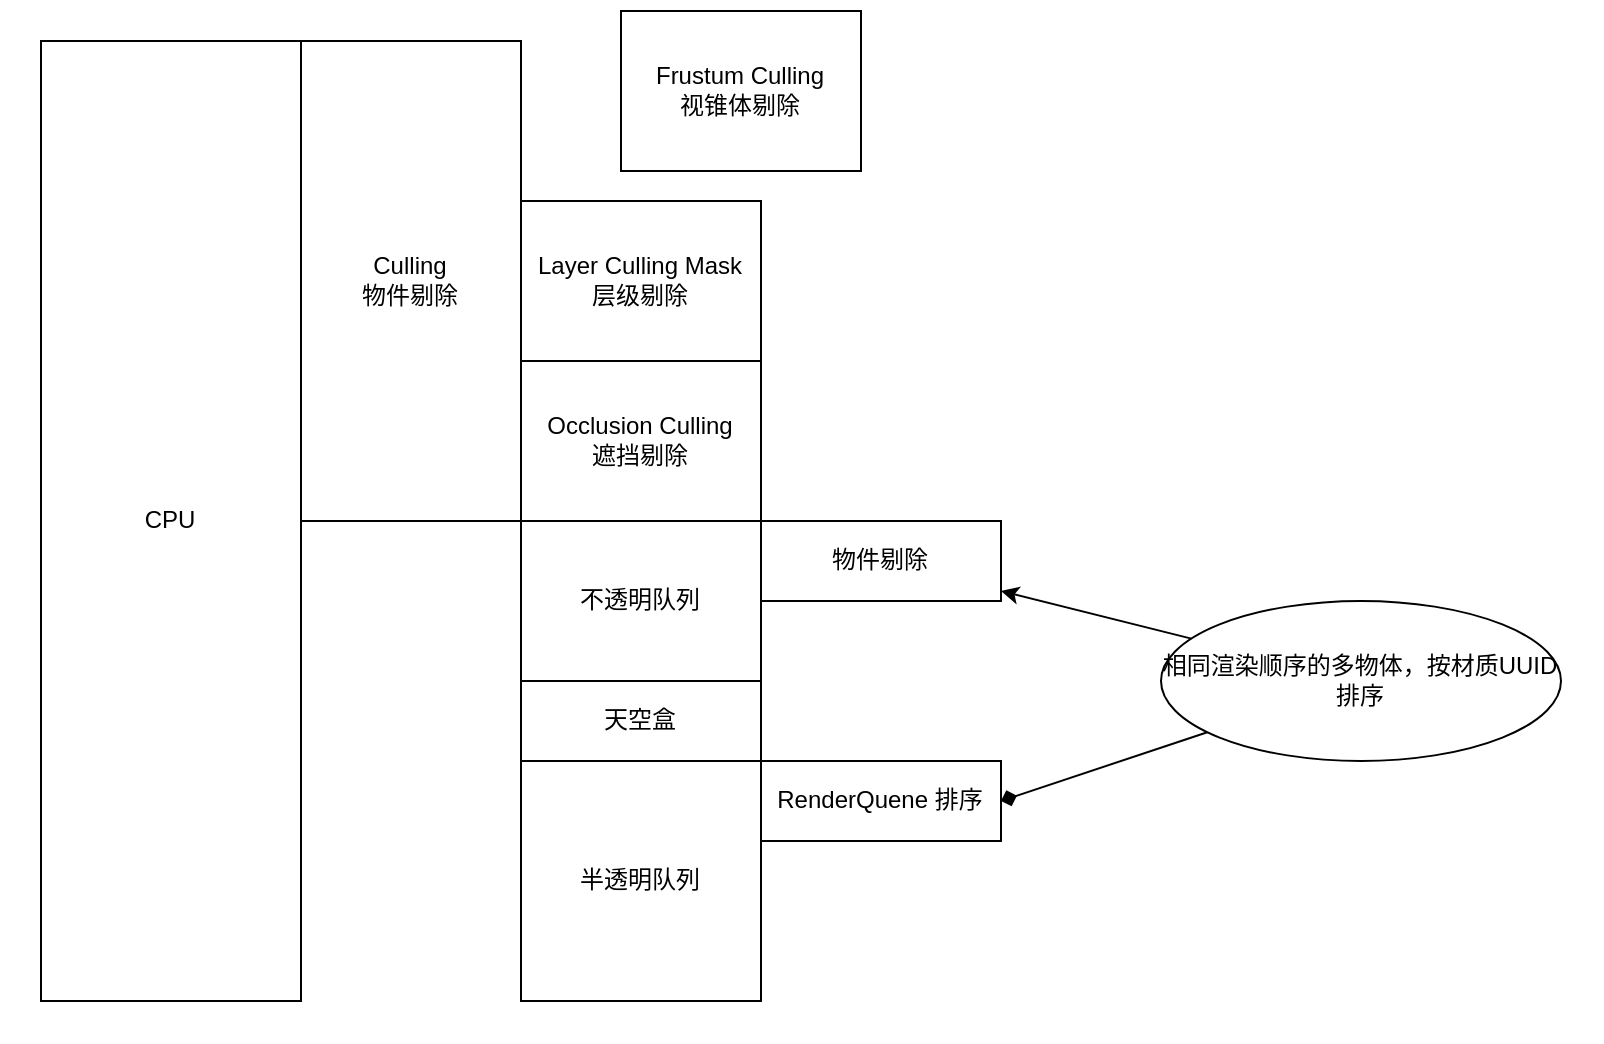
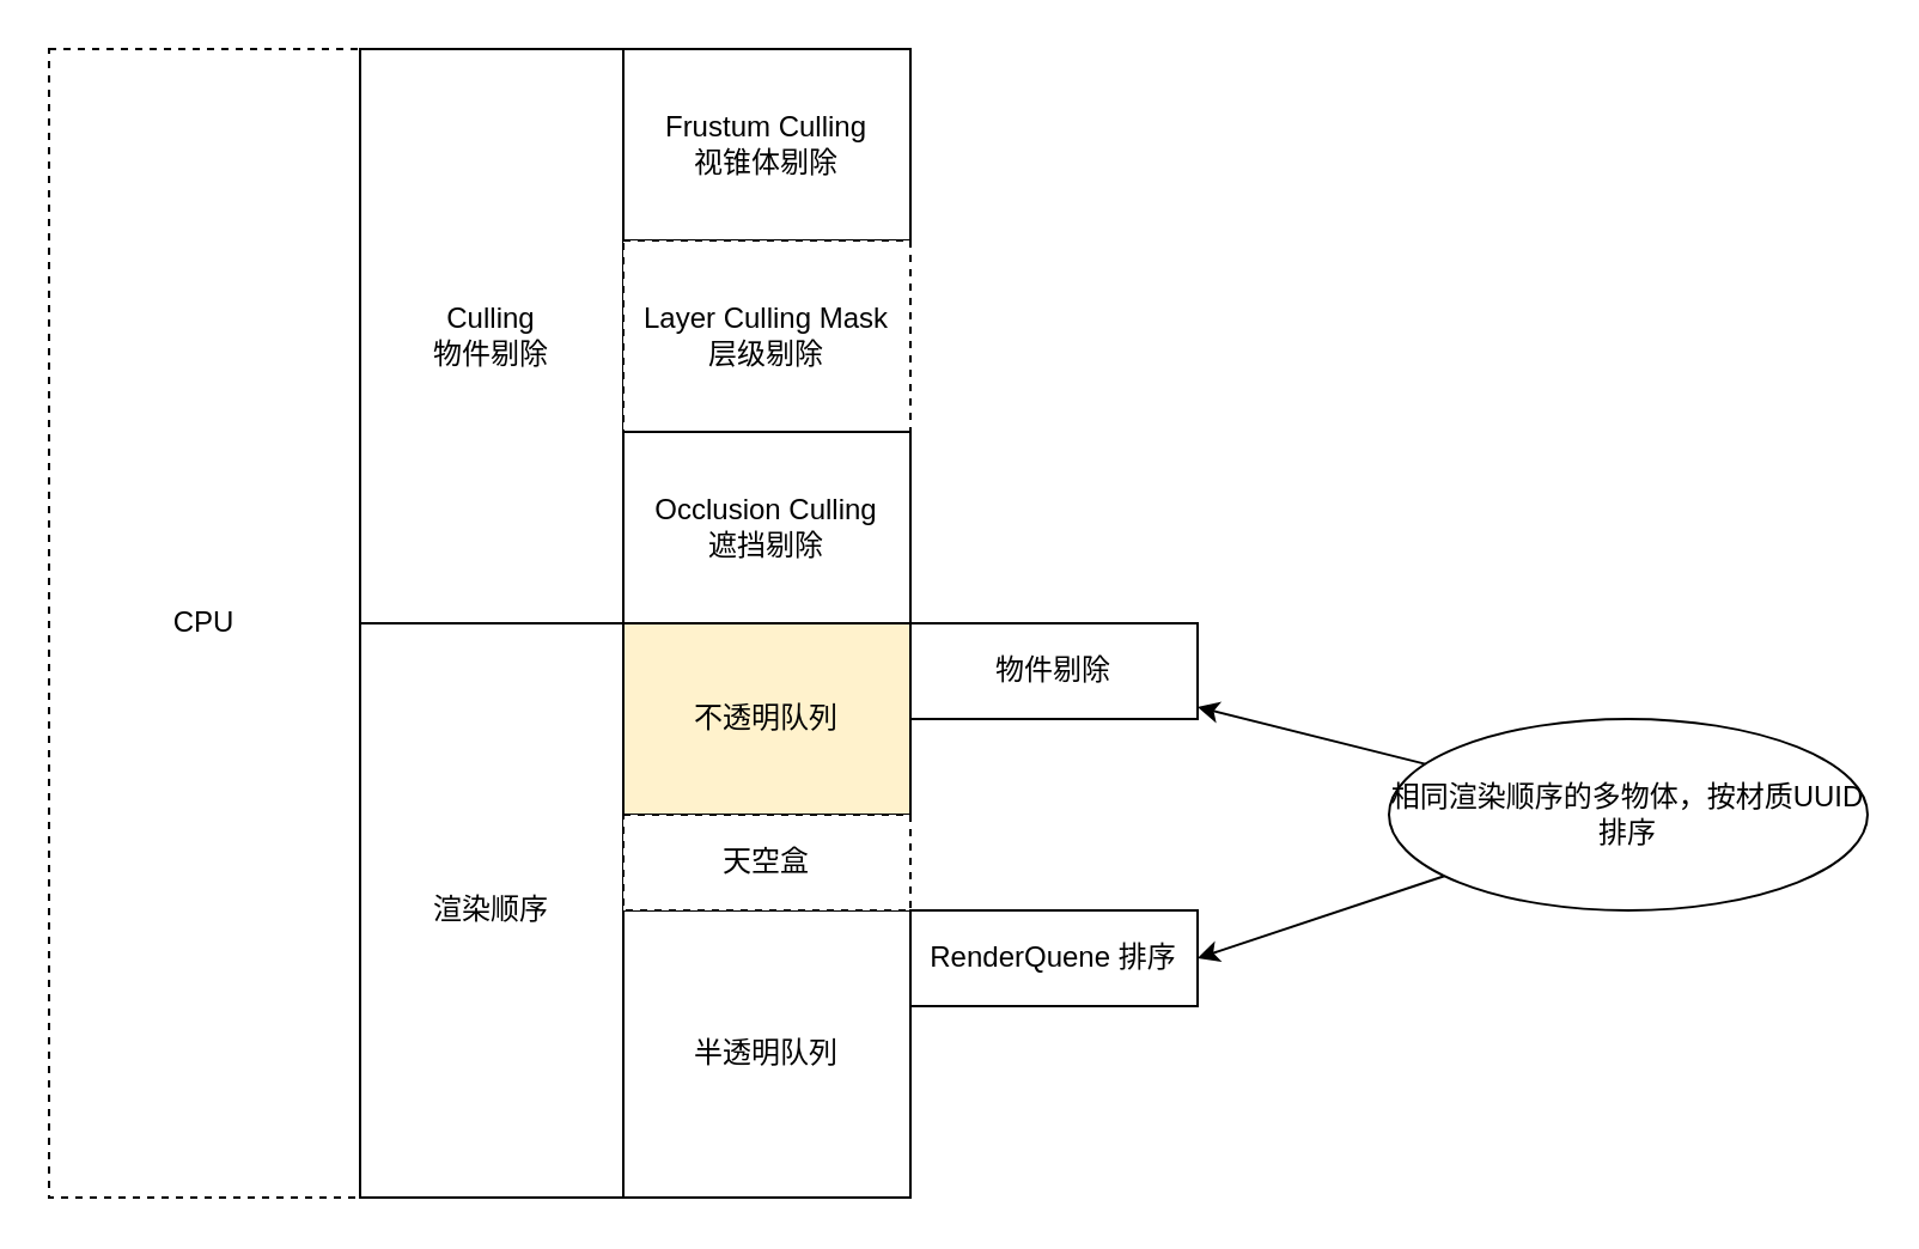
  <mxCell id="0" />
  <mxCell id="1" parent="0" />
- <mxCell id="2" value="CPU" style="rounded=0;whiteSpace=wrap;html=1;" parent="1" vertex="1"><mxGeometry x="20" y="20" width="130" height="480" as="geometry" /></mxCell>
+ <mxCell id="2" value="CPU" style="rounded=0;whiteSpace=wrap;html=1;dashed=1;" parent="1" vertex="1"><mxGeometry x="20" y="20" width="130" height="480" as="geometry" /></mxCell>
  <mxCell id="3" value="Culling&lt;br&gt;物件剔除" style="rounded=0;whiteSpace=wrap;html=1;" parent="1" vertex="1"><mxGeometry x="150" y="20" width="110" height="240" as="geometry" /></mxCell>
- <mxCell id="4" value="Frustum Culling&lt;br&gt;视锥体剔除" style="rounded=0;whiteSpace=wrap;html=1;" parent="1" vertex="1"><mxGeometry x="310" y="5" width="120" height="80" as="geometry" /></mxCell>
- <mxCell id="5" value="Layer Culling Mask&lt;br&gt;层级剔除" style="rounded=0;whiteSpace=wrap;html=1;" parent="1" vertex="1"><mxGeometry x="260" y="100" width="120" height="80" as="geometry" /></mxCell>
+ <mxCell id="4" value="Frustum Culling&lt;br&gt;视锥体剔除" style="rounded=0;whiteSpace=wrap;html=1;" parent="1" vertex="1"><mxGeometry x="260" y="20" width="120" height="80" as="geometry" /></mxCell>
+ <mxCell id="5" value="Layer Culling Mask&lt;br&gt;层级剔除" style="rounded=0;whiteSpace=wrap;html=1;dashed=1;" parent="1" vertex="1"><mxGeometry x="260" y="100" width="120" height="80" as="geometry" /></mxCell>
  <mxCell id="6" value="Occlusion Culling&lt;br&gt;遮挡剔除" style="rounded=0;whiteSpace=wrap;html=1;" parent="1" vertex="1"><mxGeometry x="260" y="180" width="120" height="80" as="geometry" /></mxCell>
- <mxCell id="8" value="不透明队列" style="rounded=0;whiteSpace=wrap;html=1;" parent="1" vertex="1"><mxGeometry x="260" y="260" width="120" height="80" as="geometry" /></mxCell>
+ <mxCell id="7" value="渲染顺序" style="rounded=0;whiteSpace=wrap;html=1;" parent="1" vertex="1"><mxGeometry x="150" y="260" width="110" height="240" as="geometry" /></mxCell>
+ <mxCell id="8" value="不透明队列" style="rounded=0;whiteSpace=wrap;html=1;fillColor=#fff2cc;" parent="1" vertex="1"><mxGeometry x="260" y="260" width="120" height="80" as="geometry" /></mxCell>
  <mxCell id="9" value="半透明队列" style="rounded=0;whiteSpace=wrap;html=1;" parent="1" vertex="1"><mxGeometry x="260" y="380" width="120" height="120" as="geometry" /></mxCell>
- <mxCell id="10" value="天空盒" style="rounded=0;whiteSpace=wrap;html=1;" parent="1" vertex="1"><mxGeometry x="260" y="340" width="120" height="40" as="geometry" /></mxCell>
+ <mxCell id="10" value="天空盒" style="rounded=0;whiteSpace=wrap;html=1;dashed=1;" parent="1" vertex="1"><mxGeometry x="260" y="340" width="120" height="40" as="geometry" /></mxCell>
  <mxCell id="11" value="物件剔除" style="rounded=0;whiteSpace=wrap;html=1;" parent="1" vertex="1"><mxGeometry x="380" y="260" width="120" height="40" as="geometry" /></mxCell>
  <mxCell id="12" value="RenderQuene 排序" style="rounded=0;whiteSpace=wrap;html=1;" parent="1" vertex="1"><mxGeometry x="380" y="380" width="120" height="40" as="geometry" /></mxCell>
  <mxCell id="13" style="edgeStyle=none;html=1;" edge="1" parent="1" source="15" target="11"><mxGeometry relative="1" as="geometry" /></mxCell>
- <mxCell id="14" style="edgeStyle=none;html=1;entryX=1;entryY=0.5;entryDx=0;entryDy=0;endArrow=diamond;" edge="1" parent="1" source="15" target="12"><mxGeometry relative="1" as="geometry" /></mxCell>
+ <mxCell id="14" style="edgeStyle=none;html=1;entryX=1;entryY=0.5;entryDx=0;entryDy=0;" edge="1" parent="1" source="15" target="12"><mxGeometry relative="1" as="geometry" /></mxCell>
  <mxCell id="15" value="相同渲染顺序的多物体，按材质UUID排序" style="ellipse;whiteSpace=wrap;html=1;" vertex="1" parent="1"><mxGeometry x="580" y="300" width="200" height="80" as="geometry" /></mxCell>
